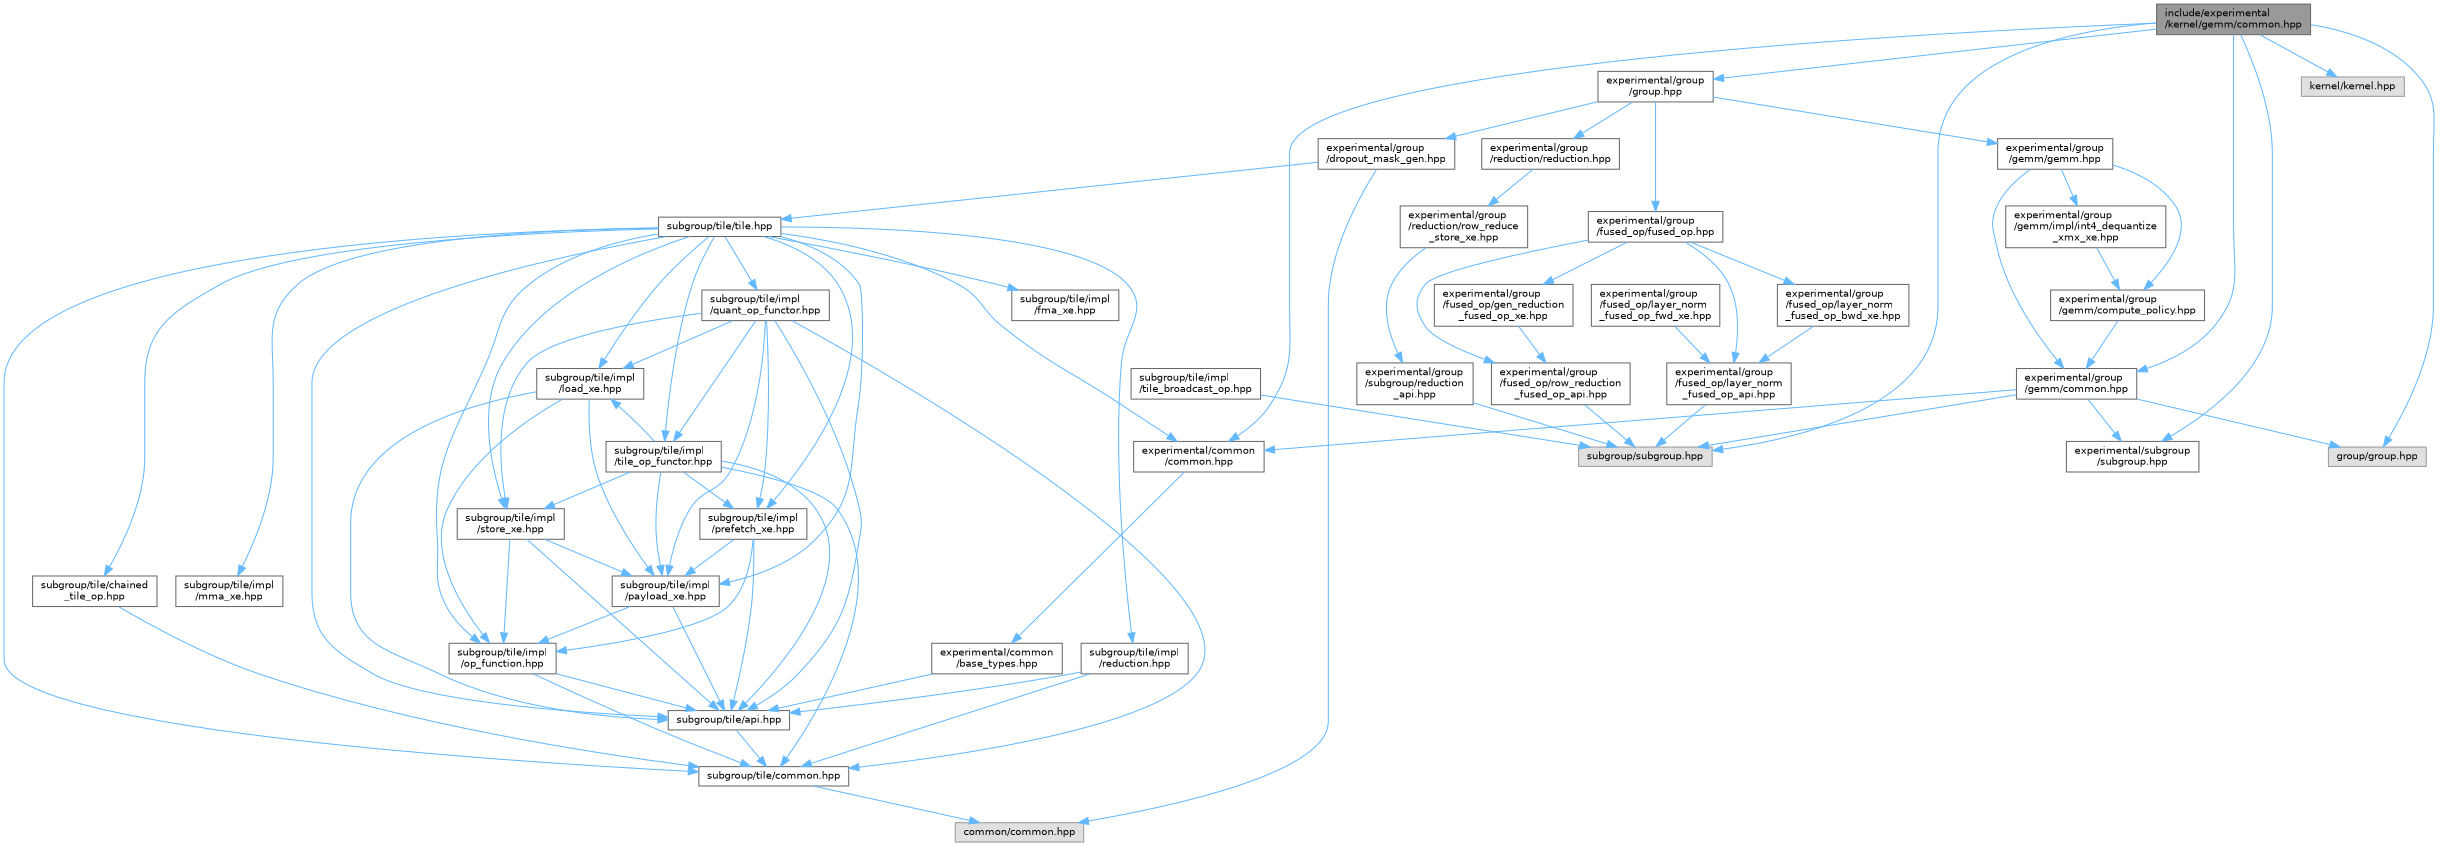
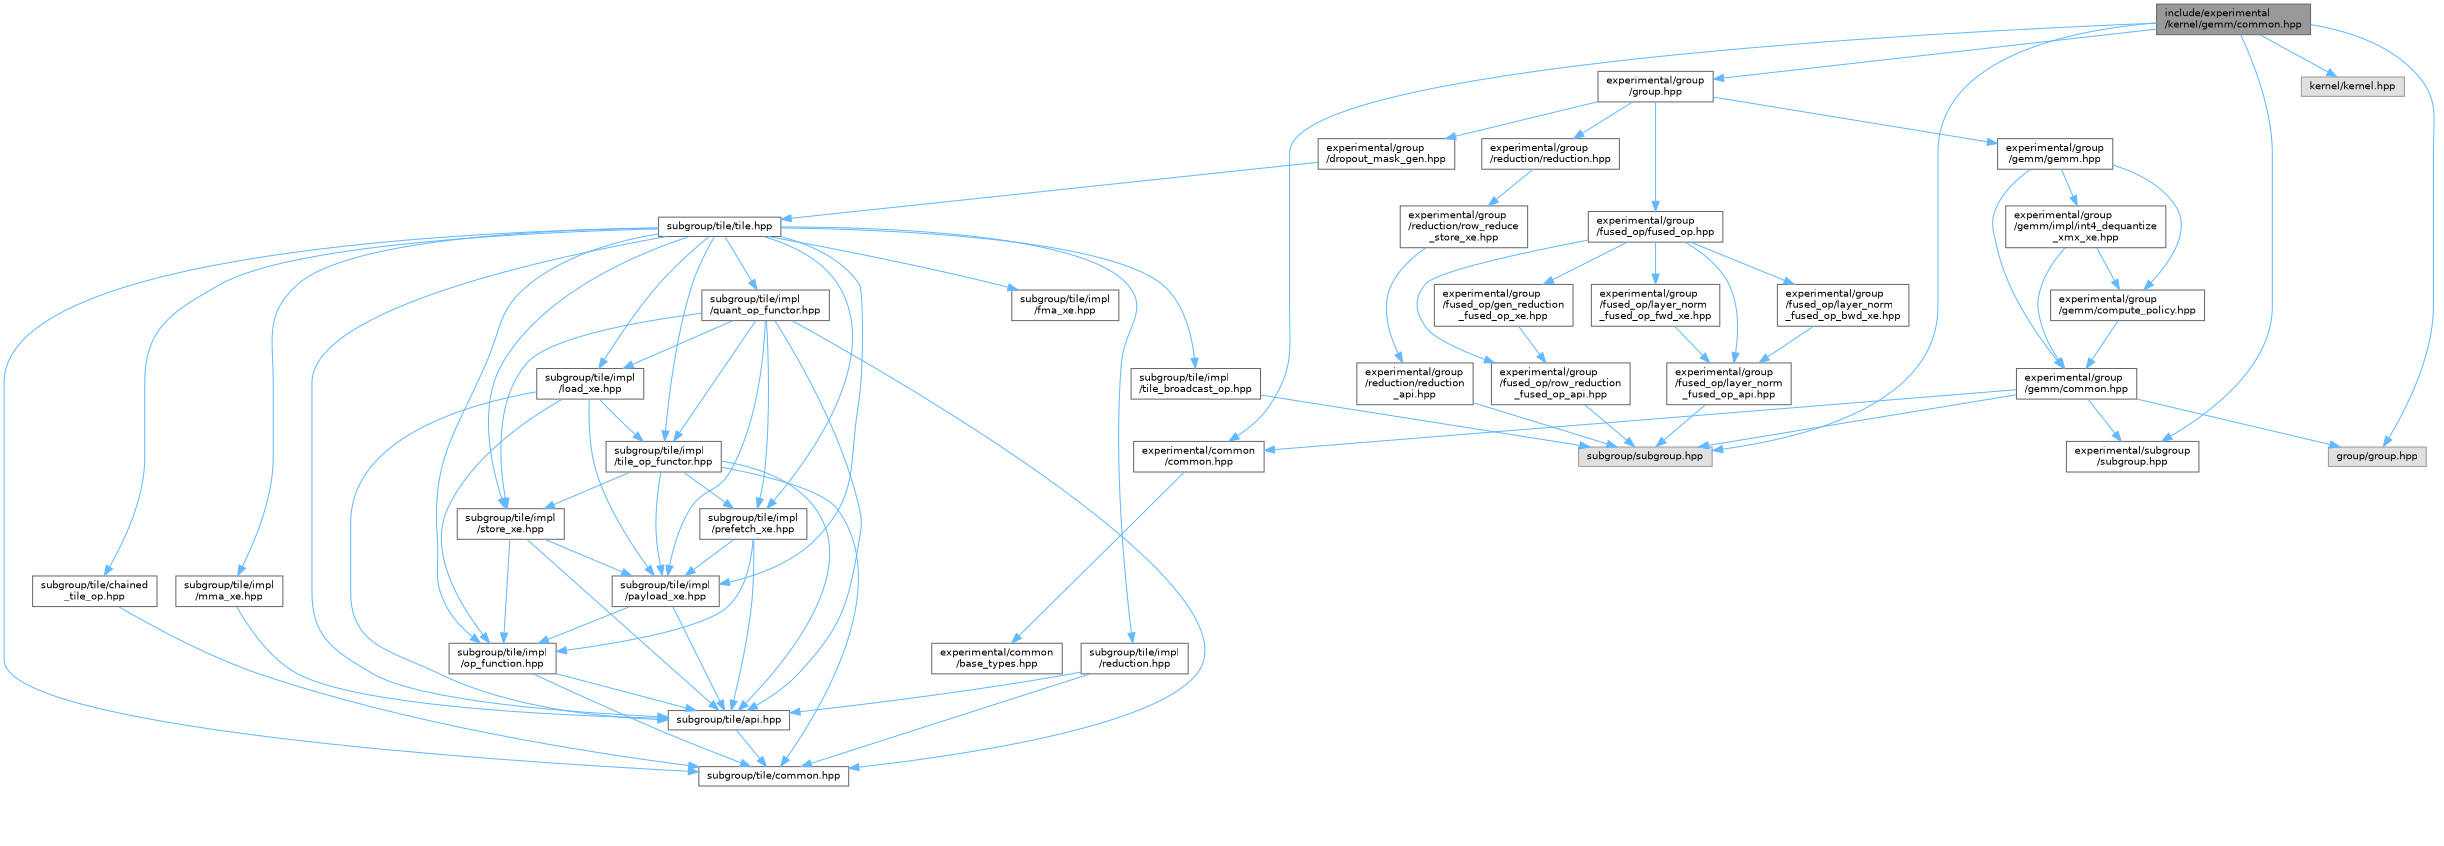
  digraph {
    node [color=grey40 fillcolor=white fontname=Helvetica fontsize=10 shape=box style=filled]
    edge [color=steelblue1 fontname=Helvetica fontsize=10 labelfontname=Helvetica labelfontsize=10 style=solid]
    n1 [color=gray40 fillcolor=grey60 fontcolor=black height=0.2 label="include/experimental\l/kernel/gemm/common.hpp" width=0.4]
    n2 [height=0.2 label="experimental/common\l/common.hpp" width=0.4]
    n3 [height=0.2 label="experimental/group\l/group.hpp" width=0.4]
    n4 [color=grey60 fillcolor="#E0E0E0" height=0.2 label="subgroup/subgroup.hpp" width=0.4]
    n5 [height=0.2 label="experimental/subgroup\l/subgroup.hpp" width=0.4]
    n6 [color=grey60 fillcolor="#E0E0E0" height=0.2 label="group/group.hpp" width=0.4]
    n7 [color=grey60 fillcolor="#E0E0E0" height=0.2 label="kernel/kernel.hpp" width=0.4]
    n8 [height=0.2 label="experimental/common\l/base_types.hpp" width=0.4]
    n9 [height=0.2 label="experimental/group\l/dropout_mask_gen.hpp" width=0.4]
    n10 [height=0.2 label="experimental/group\l/fused_op/fused_op.hpp" width=0.4]
    n11 [height=0.2 label="experimental/group\l/gemm/gemm.hpp" width=0.4]
    n12 [height=0.2 label="experimental/group\l/reduction/reduction.hpp" width=0.4]
-   n13 [color=grey60 fillcolor="#E0E0E0" height=0.2 label="common/common.hpp" width=0.4]
    n14 [height=0.2 label="subgroup/tile/tile.hpp" width=0.4]
    n15 [height=0.2 label="experimental/group\l/fused_op/layer_norm\l_fused_op_api.hpp" width=0.4]
    n16 [height=0.2 label="experimental/group\l/fused_op/layer_norm\l_fused_op_bwd_xe.hpp" width=0.4]
    n17 [height=0.2 label="experimental/group\l/fused_op/layer_norm\l_fused_op_fwd_xe.hpp" width=0.4]
    n18 [height=0.2 label="experimental/group\l/fused_op/row_reduction\l_fused_op_api.hpp" width=0.4]
    n19 [height=0.2 label="experimental/group\l/fused_op/gen_reduction\l_fused_op_xe.hpp" width=0.4]
    n20 [height=0.2 label="experimental/group\l/gemm/common.hpp" width=0.4]
    n21 [height=0.2 label="experimental/group\l/gemm/compute_policy.hpp" width=0.4]
    n22 [height=0.2 label="experimental/group\l/gemm/impl/int4_dequantize\l_xmx_xe.hpp" width=0.4]
    n23 [height=0.2 label="experimental/group\l/reduction/row_reduce\l_store_xe.hpp" width=0.4]
    n24 [height=0.2 label="subgroup/tile/api.hpp" width=0.4]
    n25 [height=0.2 label="subgroup/tile/common.hpp" width=0.4]
    n26 [height=0.2 label="subgroup/tile/chained\l_tile_op.hpp" width=0.4]
    n27 [height=0.2 label="subgroup/tile/impl\l/fma_xe.hpp" width=0.4]
    n28 [height=0.2 label="subgroup/tile/impl\l/load_xe.hpp" width=0.4]
    n29 [height=0.2 label="subgroup/tile/impl\l/op_function.hpp" width=0.4]
    n30 [height=0.2 label="subgroup/tile/impl\l/payload_xe.hpp" width=0.4]
    n31 [height=0.2 label="subgroup/tile/impl\l/mma_xe.hpp" width=0.4]
    n32 [height=0.2 label="subgroup/tile/impl\l/prefetch_xe.hpp" width=0.4]
    n33 [height=0.2 label="subgroup/tile/impl\l/quant_op_functor.hpp" width=0.4]
    n34 [height=0.2 label="subgroup/tile/impl\l/store_xe.hpp" width=0.4]
    n35 [height=0.2 label="subgroup/tile/impl\l/tile_op_functor.hpp" width=0.4]
    n36 [height=0.2 label="subgroup/tile/impl\l/reduction.hpp" width=0.4]
    n37 [height=0.2 label="subgroup/tile/impl\l/tile_broadcast_op.hpp" width=0.4]
-   n38 [height=0.2 label="experimental/group\l/subgroup/reduction\l_api.hpp" width=0.4]
+   n38 [height=0.2 label="experimental/group\l/reduction/reduction\l_api.hpp" width=0.4]
    n1 -> n2
    n1 -> n3
    n1 -> n4
    n1 -> n5
    n1 -> n6
    n1 -> n7
    n2 -> n8
    n3 -> n9
    n3 -> n10
    n3 -> n11
    n3 -> n12
-   n9 -> n13
    n9 -> n14
    n10 -> n15
    n10 -> n16
+   n10 -> n17
    n10 -> n18
    n10 -> n19
    n11 -> n20
    n11 -> n21
    n11 -> n22
    n12 -> n23
    n14 -> n24
    n14 -> n25
    n14 -> n26
    n14 -> n27
    n14 -> n28
    n14 -> n29
    n14 -> n30
    n14 -> n31
    n14 -> n32
    n14 -> n33
    n14 -> n34
    n14 -> n35
    n14 -> n36
-   n14 -> n2
+   n14 -> n37
    n15 -> n4
    n16 -> n15
    n17 -> n15
    n18 -> n4
    n19 -> n18
    n20 -> n2
    n20 -> n4
    n20 -> n5
    n20 -> n6
    n21 -> n20
-   n1 -> n20
+   n22 -> n20
    n22 -> n21
    n23 -> n38
    n24 -> n25
-   n25 -> n13
    n26 -> n25
    n28 -> n24
    n28 -> n29
    n28 -> n30
    n29 -> n24
    n29 -> n25
    n30 -> n24
    n30 -> n29
-   n8 -> n24
+   n31 -> n24
    n32 -> n24
    n32 -> n29
    n32 -> n30
    n33 -> n24
    n33 -> n25
    n33 -> n28
    n33 -> n30
    n33 -> n32
    n33 -> n34
    n33 -> n35
    n34 -> n24
    n34 -> n29
    n34 -> n30
    n35 -> n24
    n35 -> n25
-   n35 -> n28
+   n28 -> n35
    n35 -> n30
    n35 -> n32
    n35 -> n34
    n36 -> n24
    n36 -> n25
    n37 -> n4
    n38 -> n4
  }
